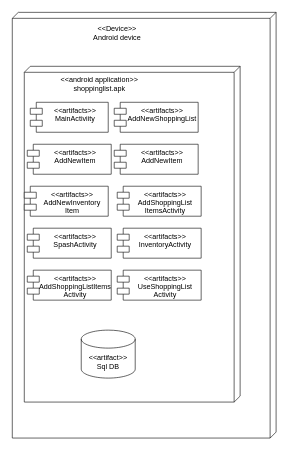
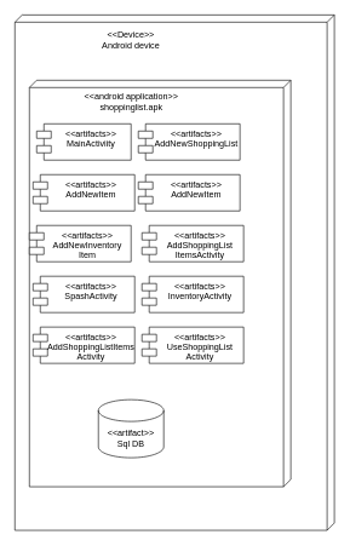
  <mxCell id="0" />
  <mxCell id="1" parent="0" />
  <mxCell id="2" value="" style="verticalAlign=top;align=left;spacingTop=8;spacingLeft=2;spacingRight=12;shape=cube;size=10;direction=south;fontStyle=4;html=1;" parent="1" vertex="1"><mxGeometry x="20" y="20" width="440" height="710" as="geometry" /></mxCell>
- <mxCell id="3" value="&amp;lt;&amp;lt;Device&amp;gt;&amp;gt;&lt;br&gt;Android device" style="text;html=1;strokeColor=none;fillColor=none;align=center;verticalAlign=middle;whiteSpace=wrap;rounded=0;" vertex="1" parent="1"><mxGeometry x="145" y="40" width="100" height="30" as="geometry" /></mxCell>
+ <mxCell id="3" value="&amp;lt;&amp;lt;Device&amp;gt;&amp;gt;&lt;br&gt;Android device" style="text;html=1;strokeColor=none;fillColor=none;align=center;verticalAlign=middle;whiteSpace=wrap;rounded=0;" vertex="1" parent="1"><mxGeometry x="130" y="40" width="100" height="30" as="geometry" /></mxCell>
  <mxCell id="4" value="" style="verticalAlign=top;align=left;spacingTop=8;spacingLeft=2;spacingRight=12;shape=cube;size=10;direction=south;fontStyle=4;html=1;" vertex="1" parent="1"><mxGeometry x="40" y="110" width="360" height="560" as="geometry" /></mxCell>
- <mxCell id="5" value="&amp;lt;&amp;lt;android application&amp;gt;&amp;gt;&lt;br&gt;shoppinglist.apk" style="text;html=1;align=center;verticalAlign=middle;resizable=0;points=[];autosize=1;strokeColor=none;fillColor=none;" vertex="1" parent="1"><mxGeometry x="95" y="125" width="140" height="30" as="geometry" /></mxCell>
+ <mxCell id="5" value="&amp;lt;&amp;lt;android application&amp;gt;&amp;gt;&lt;br&gt;shoppinglist.apk" style="text;html=1;align=center;verticalAlign=middle;resizable=0;points=[];autosize=1;strokeColor=none;fillColor=none;" vertex="1" parent="1"><mxGeometry x="110" y="125" width="140" height="30" as="geometry" /></mxCell>
  <mxCell id="6" value="&lt;&lt;artifacts&gt;&gt;&#10;MainActiviity" style="shape=module;align=left;spacingLeft=20;align=center;verticalAlign=top;" vertex="1" parent="1"><mxGeometry x="50" y="170" width="130" height="50" as="geometry" /></mxCell>
  <mxCell id="7" value="&lt;&lt;artifacts&gt;&gt;&#10;AddNewShoppingList" style="shape=module;align=left;spacingLeft=20;align=center;verticalAlign=top;" vertex="1" parent="1"><mxGeometry x="190" y="170" width="140" height="50" as="geometry" /></mxCell>
  <mxCell id="8" value="&lt;&lt;artifacts&gt;&gt;&#10;AddNewItem" style="shape=module;align=left;spacingLeft=20;align=center;verticalAlign=top;" vertex="1" parent="1"><mxGeometry x="190" y="240" width="140" height="50" as="geometry" /></mxCell>
  <mxCell id="9" value="&lt;&lt;artifacts&gt;&gt;&#10;AddShoppingList&#10;ItemsActivity" style="shape=module;align=left;spacingLeft=20;align=center;verticalAlign=top;" vertex="1" parent="1"><mxGeometry x="195" y="310" width="140" height="50" as="geometry" /></mxCell>
  <mxCell id="10" value="&lt;&lt;artifacts&gt;&gt;&#10;InventoryActivity" style="shape=module;align=left;spacingLeft=20;align=center;verticalAlign=top;" vertex="1" parent="1"><mxGeometry x="195" y="380" width="140" height="50" as="geometry" /></mxCell>
  <mxCell id="11" value="&lt;&lt;artifacts&gt;&gt;&#10;AddNewItem" style="shape=module;align=left;spacingLeft=20;align=center;verticalAlign=top;" vertex="1" parent="1"><mxGeometry x="45" y="240" width="140" height="50" as="geometry" /></mxCell>
  <mxCell id="12" value="&lt;&lt;artifacts&gt;&gt;&#10;AddNewInventory&#10;Item" style="shape=module;align=left;spacingLeft=20;align=center;verticalAlign=top;" vertex="1" parent="1"><mxGeometry x="40" y="310" width="140" height="50" as="geometry" /></mxCell>
  <mxCell id="13" value="&lt;&lt;artifacts&gt;&gt;&#10;SpashActivity" style="shape=module;align=left;spacingLeft=20;align=center;verticalAlign=top;" vertex="1" parent="1"><mxGeometry x="45" y="380" width="140" height="50" as="geometry" /></mxCell>
  <mxCell id="14" value="&lt;&lt;artifacts&gt;&gt;&#10;AddShoppingListItems&#10;Activity" style="shape=module;align=left;spacingLeft=20;align=center;verticalAlign=top;" vertex="1" parent="1"><mxGeometry x="45" y="450" width="140" height="50" as="geometry" /></mxCell>
  <mxCell id="15" value="&lt;&lt;artifacts&gt;&gt;&#10;UseShoppingList&#10;Activity" style="shape=module;align=left;spacingLeft=20;align=center;verticalAlign=top;" vertex="1" parent="1"><mxGeometry x="195" y="450" width="140" height="50" as="geometry" /></mxCell>
  <mxCell id="16" value="&amp;lt;&amp;lt;artifact&amp;gt;&amp;gt;&lt;br&gt;Sql DB" style="shape=cylinder3;whiteSpace=wrap;html=1;boundedLbl=1;backgroundOutline=1;size=15;" vertex="1" parent="1"><mxGeometry x="135" y="550" width="90" height="80" as="geometry" /></mxCell>
